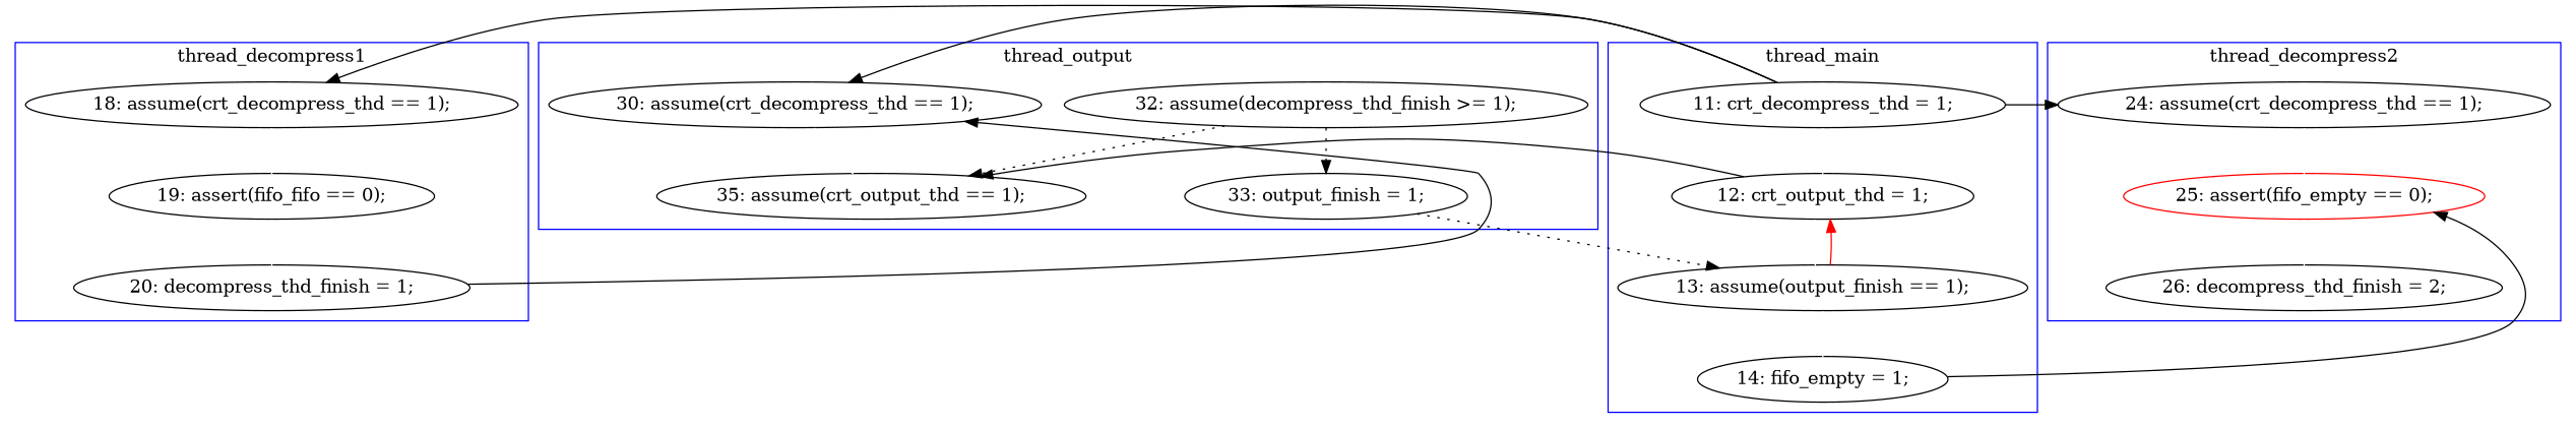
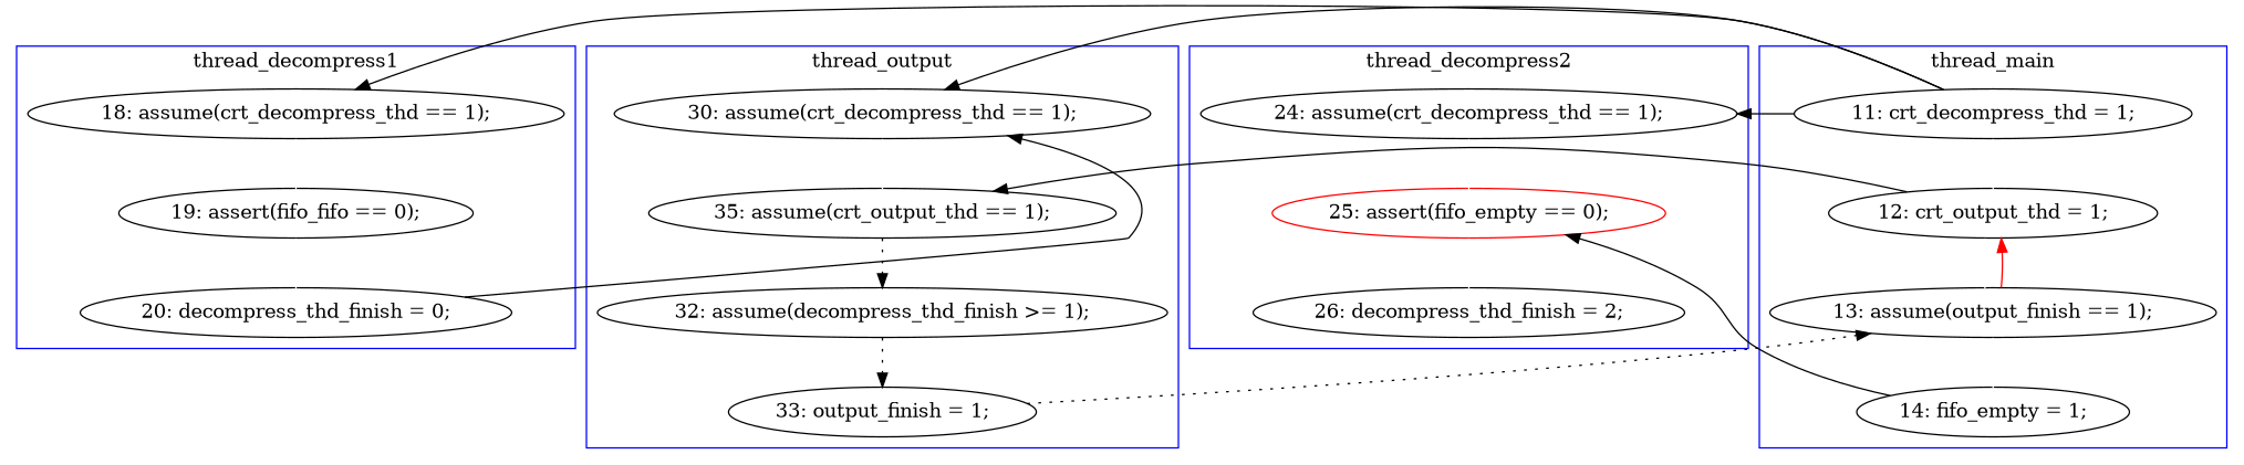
  digraph {
    edge [color=black style=solid]
    n1 [label="18: assume(crt_decompress_thd == 1);"]
    n2 [label="19: assert(fifo_fifo == 0);"]
-   n3 [label="20: decompress_thd_finish = 1;"]
+   n3 [label="20: decompress_thd_finish = 0;"]
    n4 [label="33: output_finish = 1;"]
    n5 [label="35: assume(crt_output_thd == 1);"]
    n6 [label="32: assume(decompress_thd_finish >= 1);"]
    n7 [label="30: assume(crt_decompress_thd == 1);"]
    n8 [label="24: assume(crt_decompress_thd == 1);"]
    n9 [color=red label="25: assert(fifo_empty == 0);"]
    n10 [label="26: decompress_thd_finish = 2;"]
    n11 [label="13: assume(output_finish == 1);"]
    n12 [label="11: crt_decompress_thd = 1;"]
    n13 [label="12: crt_output_thd = 1;"]
    n14 [label="14: fifo_empty = 1;"]
    subgraph cluster_1 {
      color=blue
      label=thread_decompress1
      n1
      n2
      n3
    }
    subgraph cluster_2 {
      color=blue
      label=thread_output
      n4
      n5
      n6
      n7
    }
    subgraph cluster_3 {
      color=blue
      label=thread_decompress2
      n8
      n9
      n10
    }
    subgraph cluster_4 {
      color=blue
      label=thread_main
      n11
      n12
      n13
      n14
    }
    n1 -> n2 [color=white]
    n2 -> n3 [color=white]
    n3 -> n7 [constraint=false]
    n4 -> n11 [constraint=false style=dotted]
-   n6 -> n5 [style=dotted]
+   n5 -> n6 [style=dotted]
    n6 -> n4 [style=dotted]
    n7 -> n5 [color=white]
    n8 -> n9 [color=white]
    n9 -> n10 [color=white]
    n11 -> n13 [color=red constraint=false]
    n11 -> n14 [color=white]
    n12 -> n1 [constraint=false]
    n12 -> n7 [constraint=false]
    n12 -> n8 [constraint=false]
    n12 -> n13 [color=white]
    n13 -> n5 [constraint=false]
    n13 -> n11 [color=white]
    n14 -> n9 [constraint=false]
  }
